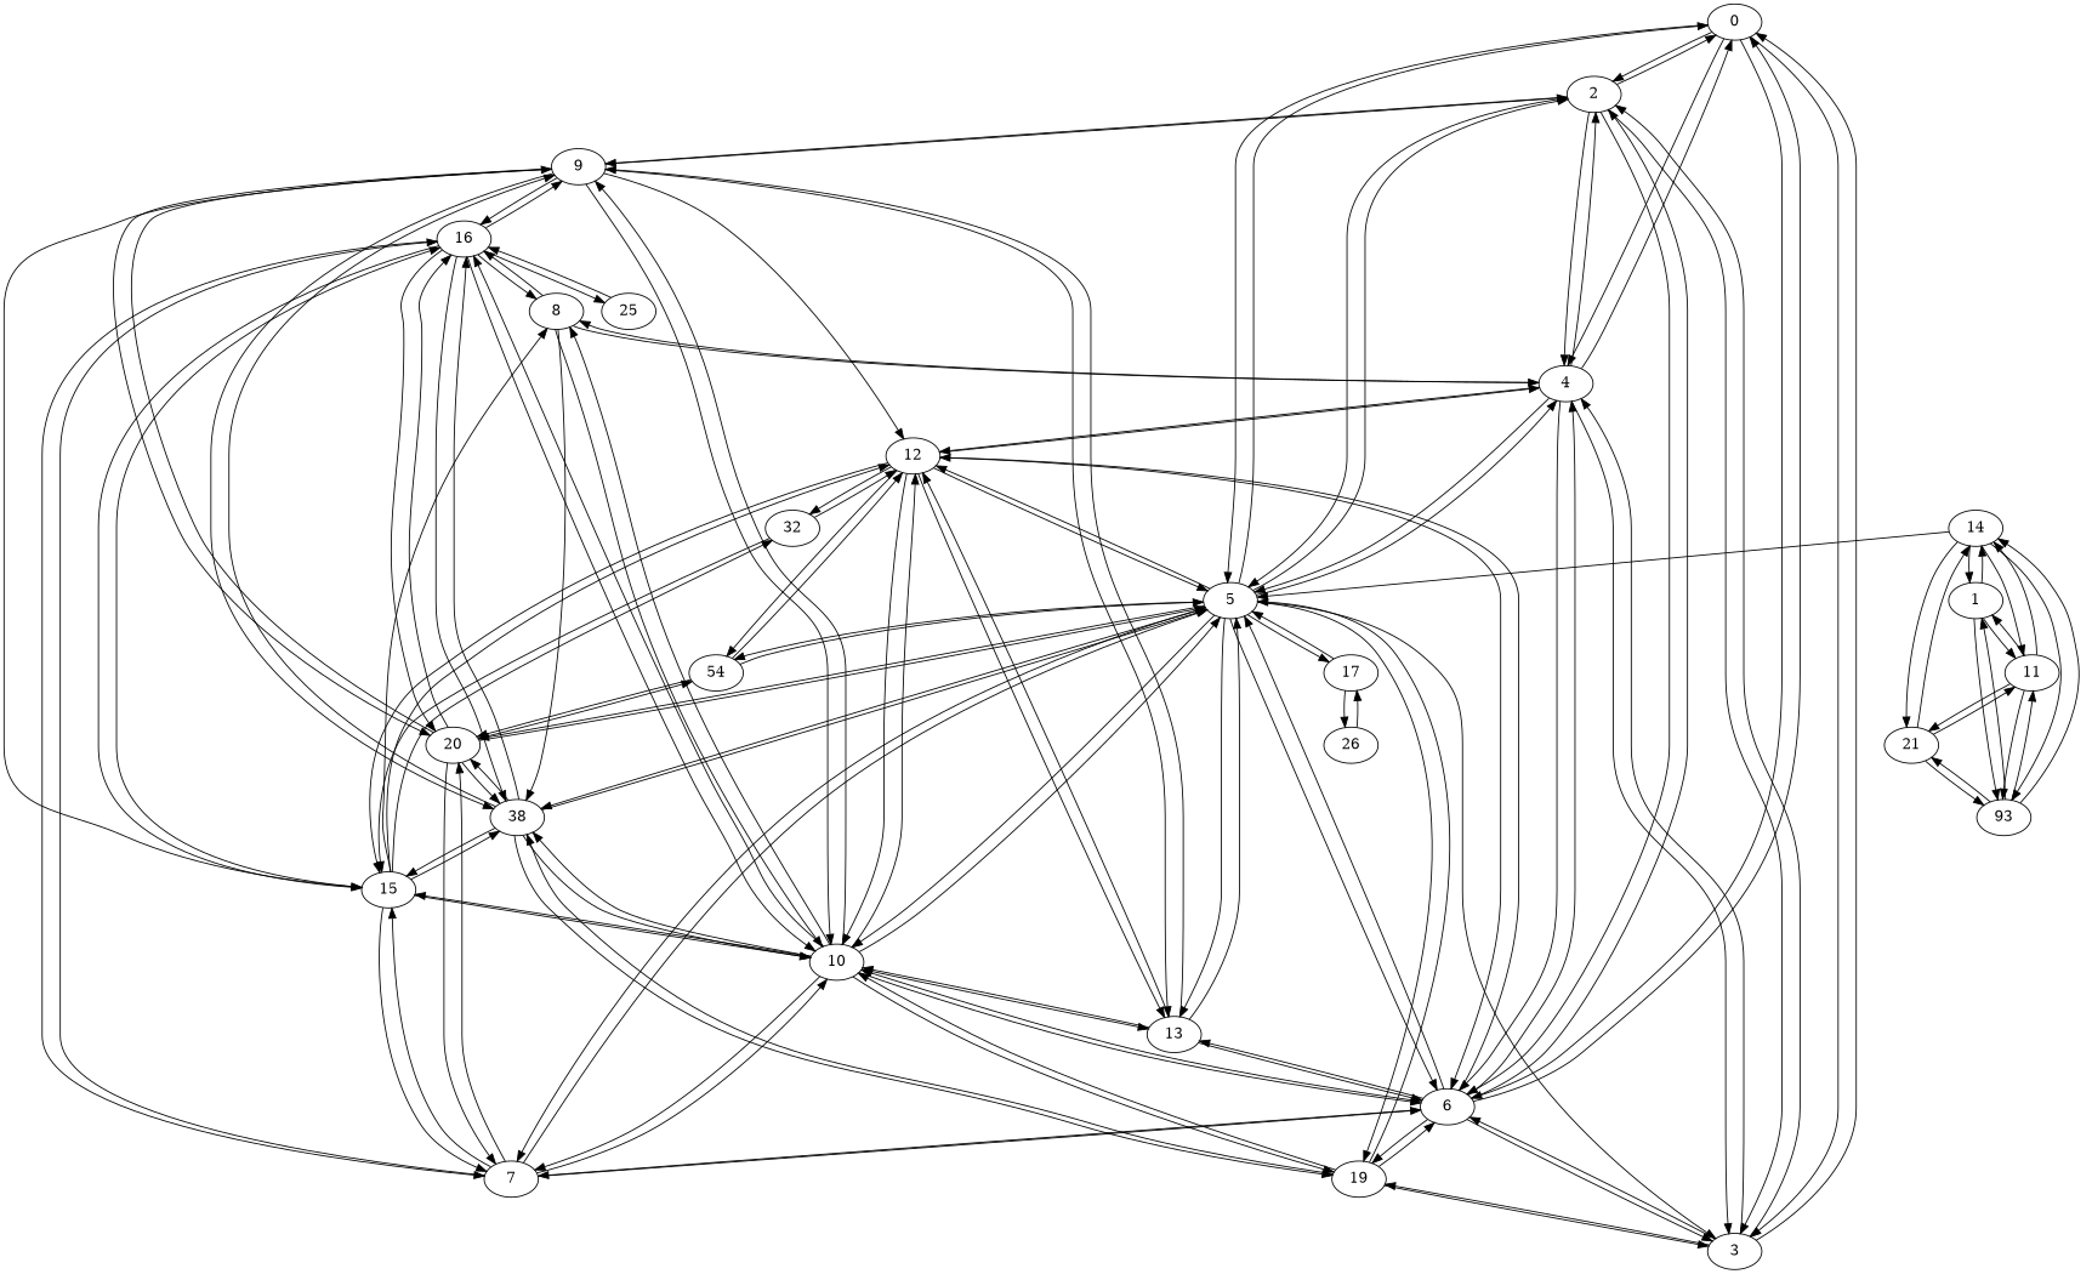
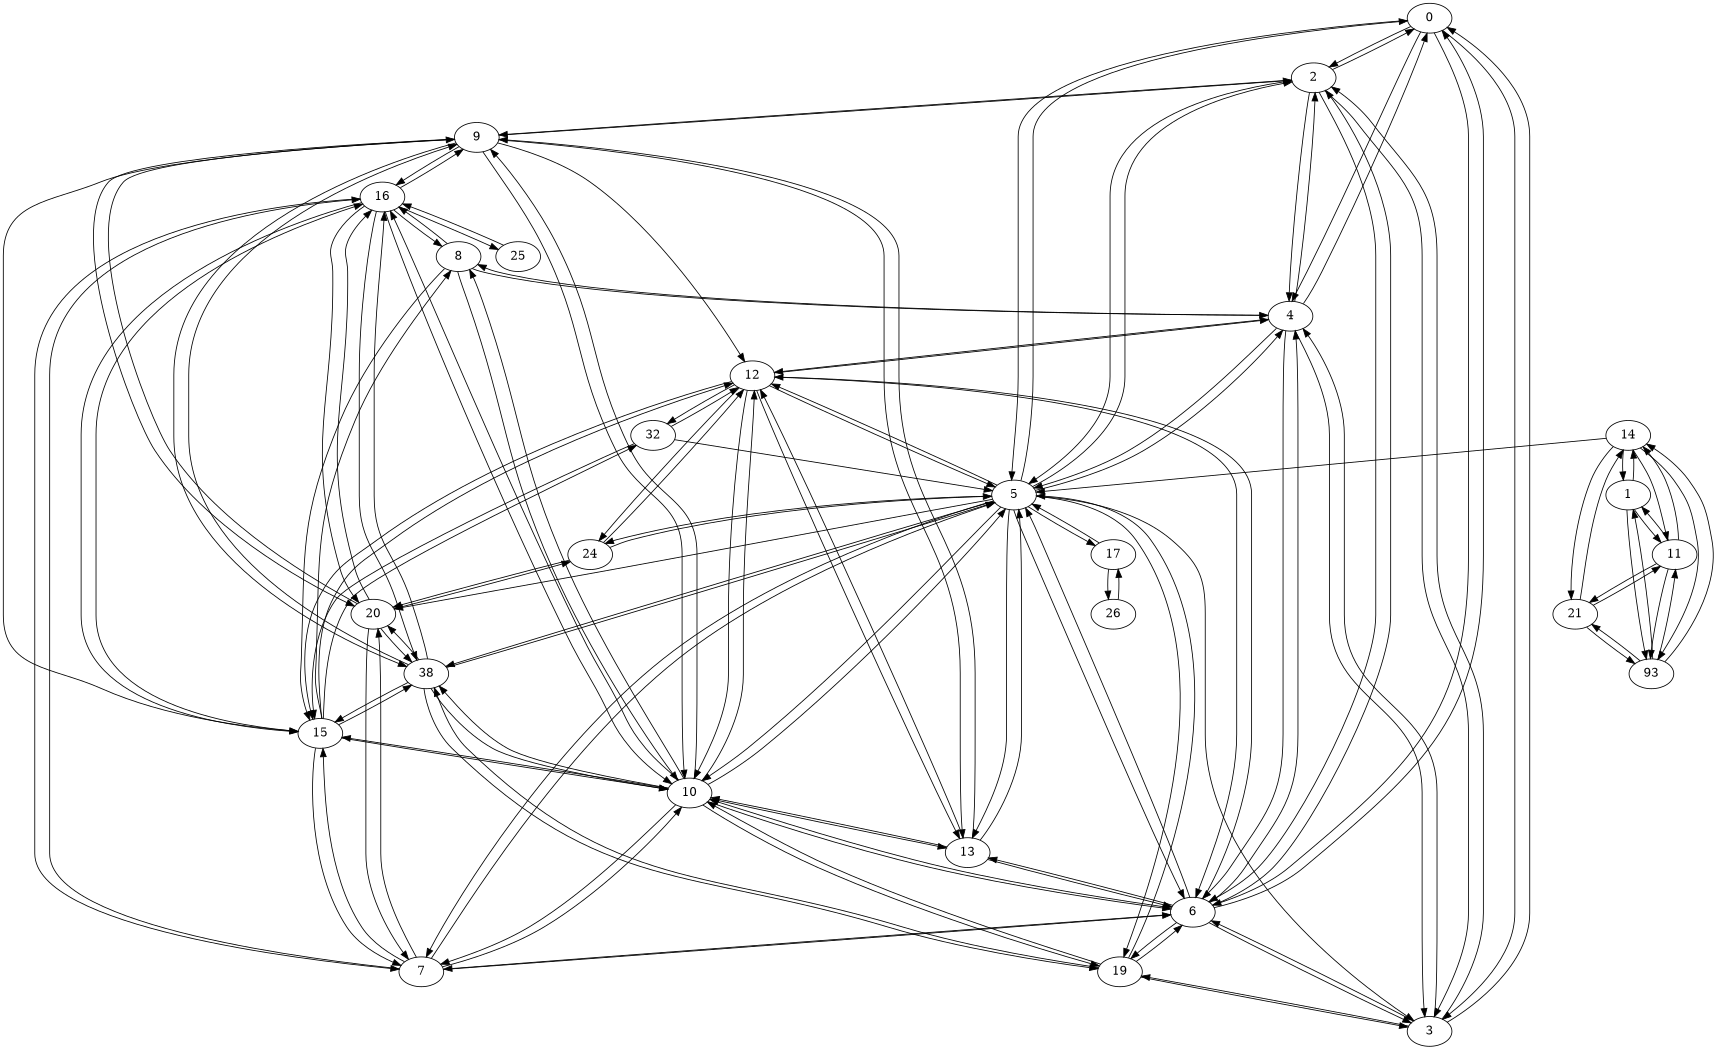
  digraph {
    0
    2
    3
    4
    5
    6
    9
    19
    8
    12
    7
    10
    13
    17
    n15 [label=38]
    20
-   24 [label=54]
+   24
    1
    11
    14
    n21 [label=93]
    21
    15
    16
    n25 [label=32]
    26
    25
    0 -> 2
    0 -> 3
    0 -> 4
    0 -> 5
    0 -> 6
    2 -> 0
    2 -> 3
    2 -> 4
    2 -> 5
    2 -> 6
    2 -> 9
    3 -> 0
    3 -> 2
    3 -> 4
    3 -> 6
    3 -> 19
    4 -> 0
    4 -> 2
    4 -> 3
    4 -> 5
    4 -> 6
    4 -> 8
    4 -> 12
    5 -> 0
    5 -> 2
    5 -> 3
    5 -> 4
    5 -> 6
    5 -> 19
    5 -> 12
    5 -> 7
    5 -> 10
    5 -> 13
    5 -> 17
    5 -> n15
    5 -> 20
    5 -> 24
    6 -> 0
    6 -> 2
    6 -> 3
    6 -> 4
    6 -> 5
    6 -> 19
    6 -> 12
    6 -> 7
    6 -> 10
    6 -> 13
    9 -> 2
    9 -> 12
    9 -> 10
    9 -> 13
    9 -> n15
    9 -> 20
    9 -> 15
    9 -> 16
    19 -> 3
    19 -> 5
    19 -> 6
    19 -> 10
    19 -> n15
    8 -> 4
    8 -> 10
-   8 -> n15
+   8 -> 15
    8 -> 16
    12 -> 4
    12 -> 5
    12 -> 6
    12 -> 10
    12 -> 13
    12 -> 24
    12 -> 15
    12 -> n25
    7 -> 5
    7 -> 6
    7 -> 10
    7 -> 20
    7 -> 15
    7 -> 16
    10 -> 5
    10 -> 6
    10 -> 9
    10 -> 19
    10 -> 8
    10 -> 12
    10 -> 7
    10 -> 13
    10 -> n15
    10 -> 15
    10 -> 16
    13 -> 5
    13 -> 6
    13 -> 9
    13 -> 12
    13 -> 10
    17 -> 5
    17 -> 26
    n15 -> 5
    n15 -> 9
    n15 -> 19
    n15 -> 10
    n15 -> 20
    n15 -> 15
    n15 -> 16
-   20 -> 5
+   n25 -> 5
    20 -> 9
    20 -> 7
    20 -> n15
    20 -> 24
    20 -> 16
    24 -> 5
    24 -> 12
    24 -> 20
    1 -> 11
    1 -> 14
    1 -> n21
    11 -> 1
    11 -> 14
    11 -> n21
    11 -> 21
    14 -> 5
    14 -> 1
    14 -> 11
    14 -> n21
    14 -> 21
    n21 -> 1
    n21 -> 11
    n21 -> 14
    n21 -> 21
    21 -> 11
    21 -> 14
    21 -> n21
    15 -> 8
    15 -> 12
    15 -> 7
    15 -> 10
    15 -> n15
    15 -> 16
    15 -> n25
    16 -> 9
    16 -> 8
    16 -> 7
    16 -> 10
    16 -> n15
    16 -> 20
    16 -> 15
    16 -> 25
    n25 -> 12
    n25 -> 15
    26 -> 17
    25 -> 16
  }
